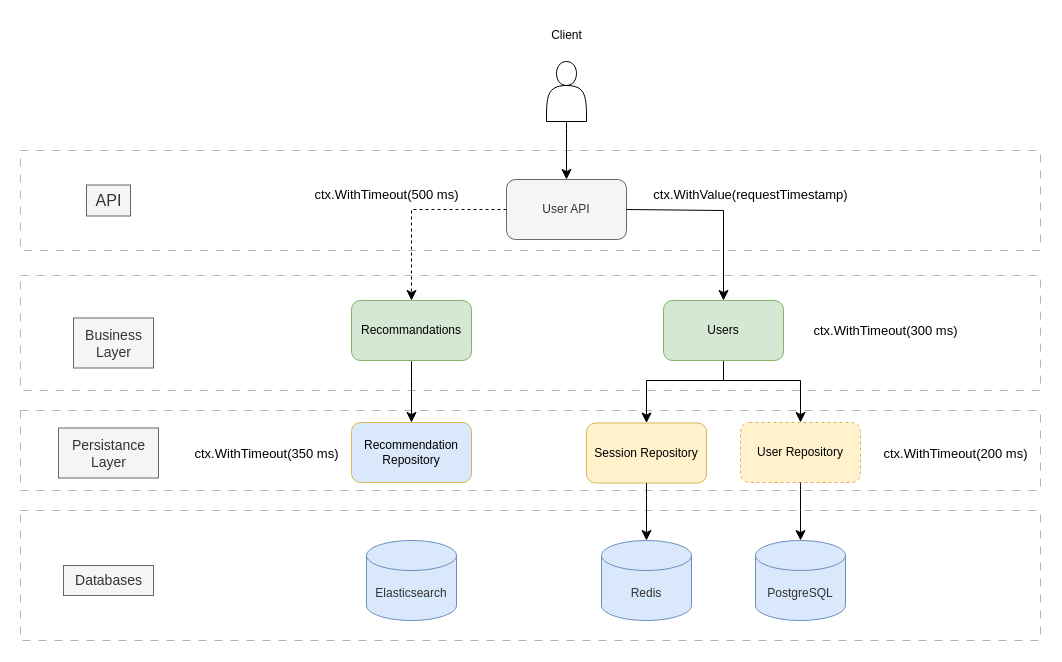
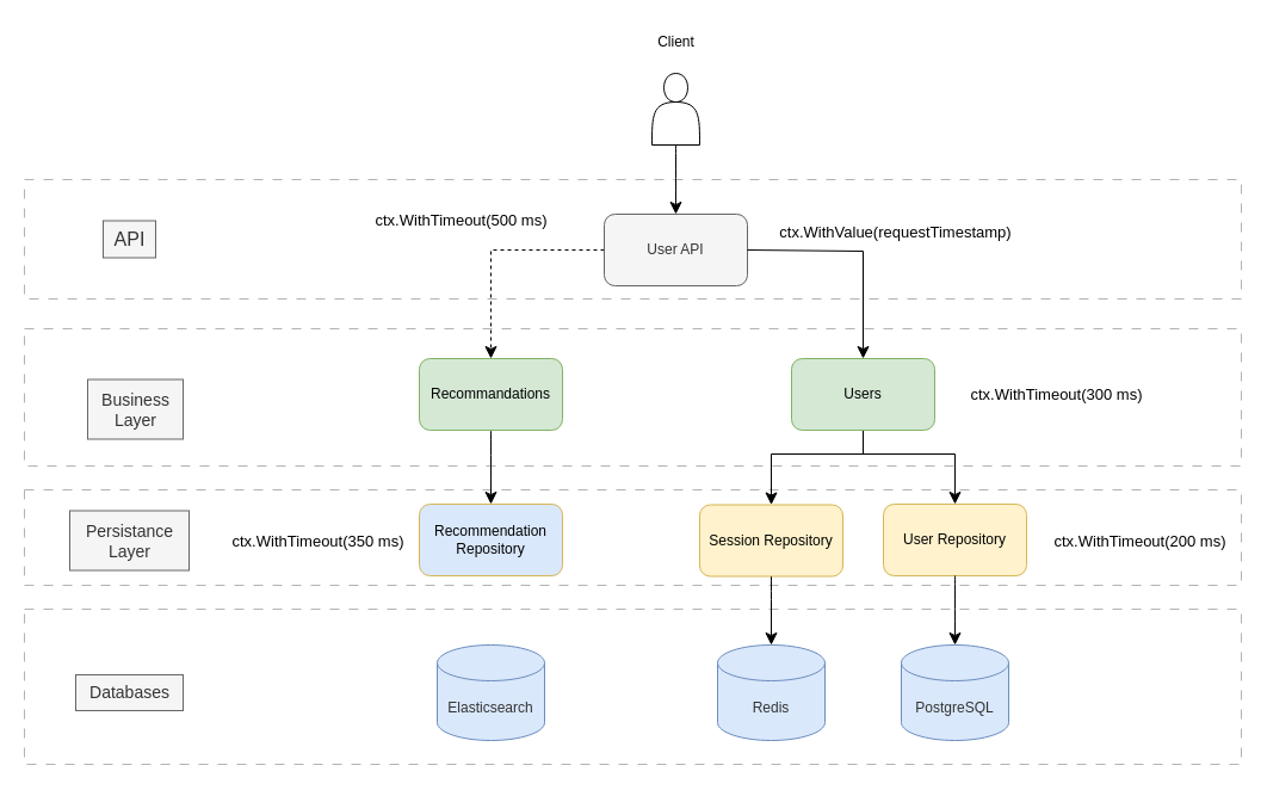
  <mxCell id="0" />
  <mxCell id="1" parent="0" />
  <mxCell id="2" value="" style="rounded=0;whiteSpace=wrap;html=1;dashed=1;dashPattern=8 8;fillColor=none;strokeColor=#B3B3B3;" vertex="1" parent="1"><mxGeometry x="20" y="510" width="1020" height="130" as="geometry" /></mxCell>
  <mxCell id="3" value="" style="rounded=0;whiteSpace=wrap;html=1;dashed=1;dashPattern=8 8;fillColor=none;strokeColor=#B3B3B3;" vertex="1" parent="1"><mxGeometry x="20" y="410" width="1020" height="80" as="geometry" /></mxCell>
  <mxCell id="4" value="" style="rounded=0;whiteSpace=wrap;html=1;dashed=1;dashPattern=8 8;fillColor=none;strokeColor=#B3B3B3;" vertex="1" parent="1"><mxGeometry x="20" y="275" width="1020" height="115" as="geometry" /></mxCell>
  <mxCell id="5" value="" style="rounded=0;whiteSpace=wrap;html=1;dashed=1;dashPattern=8 8;fillColor=none;strokeColor=#B3B3B3;" vertex="1" parent="1"><mxGeometry x="20" y="150" width="1020" height="100" as="geometry" /></mxCell>
  <mxCell id="6" style="edgeStyle=none;curved=0;rounded=0;orthogonalLoop=1;jettySize=auto;html=1;exitX=0;exitY=0.5;exitDx=0;exitDy=0;entryX=0.5;entryY=0;entryDx=0;entryDy=0;fontSize=12;startSize=8;endSize=8;dashed=1;" edge="1" parent="1" source="7" target="14"><mxGeometry relative="1" as="geometry"><Array as="points"><mxPoint x="411" y="209" /></Array></mxGeometry></mxCell>
  <mxCell id="7" value="User API" style="rounded=1;whiteSpace=wrap;html=1;fillColor=#f5f5f5;fontColor=#333333;strokeColor=#666666;" vertex="1" parent="1"><mxGeometry x="506" y="179" width="120" height="60" as="geometry" /></mxCell>
  <mxCell id="8" value="" style="edgeStyle=none;curved=1;rounded=0;orthogonalLoop=1;jettySize=auto;html=1;fontSize=12;startSize=8;endSize=8;" edge="1" parent="1" source="9" target="7"><mxGeometry relative="1" as="geometry" /></mxCell>
  <mxCell id="9" value="" style="shape=actor;whiteSpace=wrap;html=1;" vertex="1" parent="1"><mxGeometry x="546" y="61" width="40" height="60" as="geometry" /></mxCell>
  <mxCell id="10" value="API" style="text;html=1;align=center;verticalAlign=middle;resizable=0;points=[];autosize=1;strokeColor=#666666;fillColor=#f5f5f5;fontSize=16;fontColor=#333333;" vertex="1" parent="1"><mxGeometry x="86" y="184.5" width="44" height="31" as="geometry" /></mxCell>
  <mxCell id="11" style="edgeStyle=none;curved=0;rounded=0;orthogonalLoop=1;jettySize=auto;html=1;exitX=0.5;exitY=1;exitDx=0;exitDy=0;entryX=0.5;entryY=0;entryDx=0;entryDy=0;fontSize=12;startSize=8;endSize=8;" edge="1" parent="1" source="12" target="23"><mxGeometry relative="1" as="geometry"><Array as="points"><mxPoint x="723" y="380" /><mxPoint x="646" y="380" /></Array></mxGeometry></mxCell>
  <mxCell id="12" value="Users" style="rounded=1;whiteSpace=wrap;html=1;fillColor=#d5e8d4;strokeColor=#82b366;" vertex="1" parent="1"><mxGeometry x="663" y="300" width="120" height="60" as="geometry" /></mxCell>
  <mxCell id="13" style="edgeStyle=none;curved=1;rounded=0;orthogonalLoop=1;jettySize=auto;html=1;exitX=0.5;exitY=1;exitDx=0;exitDy=0;entryX=0.5;entryY=0;entryDx=0;entryDy=0;fontSize=12;startSize=8;endSize=8;" edge="1" parent="1" source="14" target="15"><mxGeometry relative="1" as="geometry" /></mxCell>
  <mxCell id="14" value="Recommandations" style="rounded=1;whiteSpace=wrap;html=1;fillColor=#d5e8d4;strokeColor=#82b366;" vertex="1" parent="1"><mxGeometry x="351" y="300" width="120" height="60" as="geometry" /></mxCell>
  <mxCell id="15" value="Recommendation Repository" style="rounded=1;whiteSpace=wrap;html=1;fillColor=#dae8fc;strokeColor=#d6b656;" vertex="1" parent="1"><mxGeometry x="351" y="422" width="120" height="60" as="geometry" /></mxCell>
  <mxCell id="16" value="&lt;span style=&quot;color: rgb(51, 51, 51); font-size: 14px; text-wrap: wrap;&quot;&gt;Persistance&lt;/span&gt;&lt;div style=&quot;font-size: 14px;&quot;&gt;&lt;font style=&quot;font-size: 14px;&quot; color=&quot;#333333&quot;&gt;&lt;span style=&quot;text-wrap: wrap; font-size: 14px;&quot;&gt;Layer&lt;/span&gt;&lt;/font&gt;&lt;/div&gt;" style="text;html=1;align=center;verticalAlign=middle;resizable=0;points=[];autosize=1;strokeColor=#666666;fillColor=#f5f5f5;fontSize=14;fontColor=#333333;" vertex="1" parent="1"><mxGeometry x="58" y="427.5" width="100" height="50" as="geometry" /></mxCell>
  <mxCell id="17" value="&lt;font style=&quot;font-size: 14px;&quot; color=&quot;#333333&quot;&gt;&lt;span style=&quot;text-wrap: wrap; font-size: 14px;&quot;&gt;Databases&lt;/span&gt;&lt;/font&gt;" style="text;html=1;align=center;verticalAlign=middle;resizable=0;points=[];autosize=1;strokeColor=#666666;fillColor=#f5f5f5;fontSize=14;fontColor=#333333;" vertex="1" parent="1"><mxGeometry x="63" y="565" width="90" height="30" as="geometry" /></mxCell>
  <mxCell id="18" style="edgeStyle=none;curved=0;rounded=0;orthogonalLoop=1;jettySize=auto;html=1;exitX=1;exitY=0.5;exitDx=0;exitDy=0;entryX=0.5;entryY=0;entryDx=0;entryDy=0;fontSize=12;startSize=8;endSize=8;" edge="1" parent="1" source="7" target="12"><mxGeometry relative="1" as="geometry"><mxPoint x="516" y="219" as="sourcePoint" /><mxPoint x="421" y="310" as="targetPoint" /><Array as="points"><mxPoint x="723" y="210" /></Array></mxGeometry></mxCell>
  <mxCell id="19" value="&lt;span style=&quot;color: rgb(51, 51, 51);&quot;&gt;Elasticsearch&lt;/span&gt;" style="shape=cylinder3;whiteSpace=wrap;html=1;boundedLbl=1;backgroundOutline=1;size=15;fillColor=#dae8fc;strokeColor=#6c8ebf;" vertex="1" parent="1"><mxGeometry x="366" y="540" width="90" height="80" as="geometry" /></mxCell>
  <mxCell id="20" value="Client" style="text;html=1;align=center;verticalAlign=middle;resizable=0;points=[];autosize=1;strokeColor=none;fillColor=none;fontSize=12;" vertex="1" parent="1"><mxGeometry x="541" y="20" width="50" height="30" as="geometry" /></mxCell>
  <mxCell id="21" value="&lt;span style=&quot;color: rgb(51, 51, 51);&quot;&gt;Redis&lt;/span&gt;" style="shape=cylinder3;whiteSpace=wrap;html=1;boundedLbl=1;backgroundOutline=1;size=15;fillColor=#dae8fc;strokeColor=#6c8ebf;" vertex="1" parent="1"><mxGeometry x="601" y="540" width="90" height="80" as="geometry" /></mxCell>
  <mxCell id="22" value="&lt;span style=&quot;color: rgb(51, 51, 51);&quot;&gt;PostgreSQL&lt;/span&gt;" style="shape=cylinder3;whiteSpace=wrap;html=1;boundedLbl=1;backgroundOutline=1;size=15;fillColor=#dae8fc;strokeColor=#6c8ebf;" vertex="1" parent="1"><mxGeometry x="755" y="540" width="90" height="80" as="geometry" /></mxCell>
  <mxCell id="23" value="Session Repository" style="rounded=1;whiteSpace=wrap;html=1;fillColor=#fff2cc;strokeColor=#d6b656;" vertex="1" parent="1"><mxGeometry x="586" y="422.5" width="120" height="60" as="geometry" /></mxCell>
- <mxCell id="24" value="User Repository" style="rounded=1;whiteSpace=wrap;html=1;fillColor=#fff2cc;strokeColor=#d6b656;dashed=1;" vertex="1" parent="1"><mxGeometry x="740" y="422" width="120" height="60" as="geometry" /></mxCell>
+ <mxCell id="24" value="User Repository" style="rounded=1;whiteSpace=wrap;html=1;fillColor=#fff2cc;strokeColor=#d6b656;" vertex="1" parent="1"><mxGeometry x="740" y="422" width="120" height="60" as="geometry" /></mxCell>
  <mxCell id="25" value="" style="endArrow=classic;html=1;rounded=0;fontSize=12;startSize=8;endSize=8;curved=0;entryX=0.5;entryY=0;entryDx=0;entryDy=0;" edge="1" parent="1" target="24"><mxGeometry width="50" height="50" relative="1" as="geometry"><mxPoint x="720" y="380" as="sourcePoint" /><mxPoint x="740" y="450" as="targetPoint" /><Array as="points"><mxPoint x="800" y="380" /></Array></mxGeometry></mxCell>
  <mxCell id="26" value="" style="endArrow=classic;html=1;rounded=0;fontSize=12;startSize=8;endSize=8;curved=1;exitX=0.5;exitY=1;exitDx=0;exitDy=0;entryX=0.5;entryY=0;entryDx=0;entryDy=0;entryPerimeter=0;" edge="1" parent="1" source="23" target="21"><mxGeometry width="50" height="50" relative="1" as="geometry"><mxPoint x="710" y="500" as="sourcePoint" /><mxPoint x="760" y="450" as="targetPoint" /></mxGeometry></mxCell>
  <mxCell id="27" value="" style="endArrow=classic;html=1;rounded=0;fontSize=12;startSize=8;endSize=8;curved=1;entryX=0.5;entryY=0;entryDx=0;entryDy=0;entryPerimeter=0;exitX=0.5;exitY=1;exitDx=0;exitDy=0;" edge="1" parent="1" source="24" target="22"><mxGeometry width="50" height="50" relative="1" as="geometry"><mxPoint x="710" y="500" as="sourcePoint" /><mxPoint x="760" y="450" as="targetPoint" /></mxGeometry></mxCell>
- <mxCell id="28" value="ctx.WithTimeout(500 ms)" style="text;html=1;align=center;verticalAlign=middle;resizable=0;points=[];autosize=1;strokeColor=none;fillColor=none;fontSize=13;" vertex="1" parent="1"><mxGeometry x="301" y="179" width="170" height="30" as="geometry" /></mxCell>
+ <mxCell id="28" value="ctx.WithTimeout(500 ms)" style="text;html=1;align=center;verticalAlign=middle;resizable=0;points=[];autosize=1;strokeColor=none;fillColor=none;fontSize=13;" vertex="1" parent="1"><mxGeometry x="301" y="169" width="170" height="30" as="geometry" /></mxCell>
  <mxCell id="29" value="ctx.WithValue(requestTimestamp)" style="text;html=1;align=center;verticalAlign=middle;resizable=0;points=[];autosize=1;strokeColor=none;fillColor=none;fontSize=13;" vertex="1" parent="1"><mxGeometry x="640" y="179" width="220" height="30" as="geometry" /></mxCell>
  <mxCell id="30" value="ctx.WithTimeout(300 ms)" style="text;html=1;align=center;verticalAlign=middle;resizable=0;points=[];autosize=1;strokeColor=none;fillColor=none;fontSize=13;" vertex="1" parent="1"><mxGeometry x="800" y="315" width="170" height="30" as="geometry" /></mxCell>
  <mxCell id="31" value="ctx.WithTimeout(200 ms)" style="text;html=1;align=center;verticalAlign=middle;resizable=0;points=[];autosize=1;strokeColor=none;fillColor=none;fontSize=13;" vertex="1" parent="1"><mxGeometry x="870" y="437.5" width="170" height="30" as="geometry" /></mxCell>
  <mxCell id="32" value="ctx.WithTimeout(350 ms)" style="text;html=1;align=center;verticalAlign=middle;resizable=0;points=[];autosize=1;strokeColor=none;fillColor=none;fontSize=13;" vertex="1" parent="1"><mxGeometry x="181" y="437.5" width="170" height="30" as="geometry" /></mxCell>
  <mxCell id="33" value="&lt;span style=&quot;color: rgb(51, 51, 51); font-size: 14px; text-wrap: wrap;&quot;&gt;Business&lt;/span&gt;&lt;div&gt;&lt;div style=&quot;font-size: 14px;&quot;&gt;&lt;font style=&quot;font-size: 14px;&quot; color=&quot;#333333&quot;&gt;&lt;span style=&quot;text-wrap: wrap; font-size: 14px;&quot;&gt;Layer&lt;/span&gt;&lt;/font&gt;&lt;/div&gt;&lt;/div&gt;" style="text;html=1;align=center;verticalAlign=middle;resizable=0;points=[];autosize=1;strokeColor=#666666;fillColor=#f5f5f5;fontSize=14;fontColor=#333333;" vertex="1" parent="1"><mxGeometry x="73" y="317.5" width="80" height="50" as="geometry" /></mxCell>
